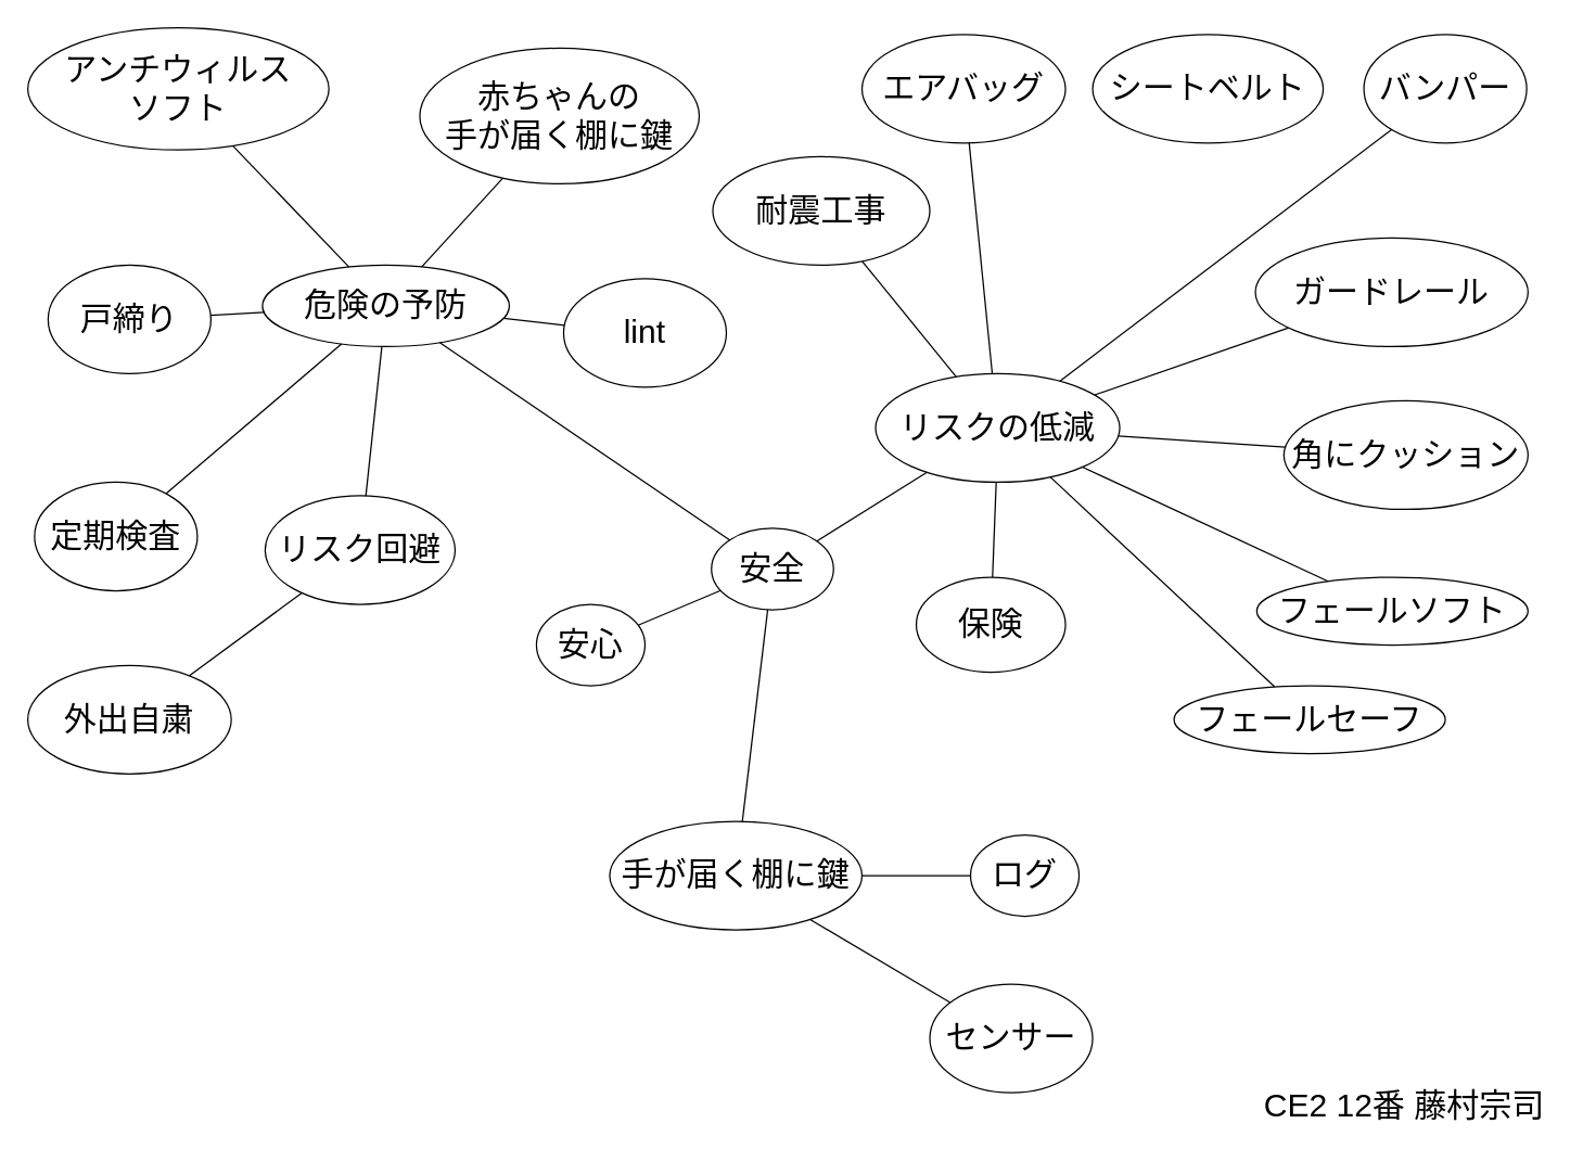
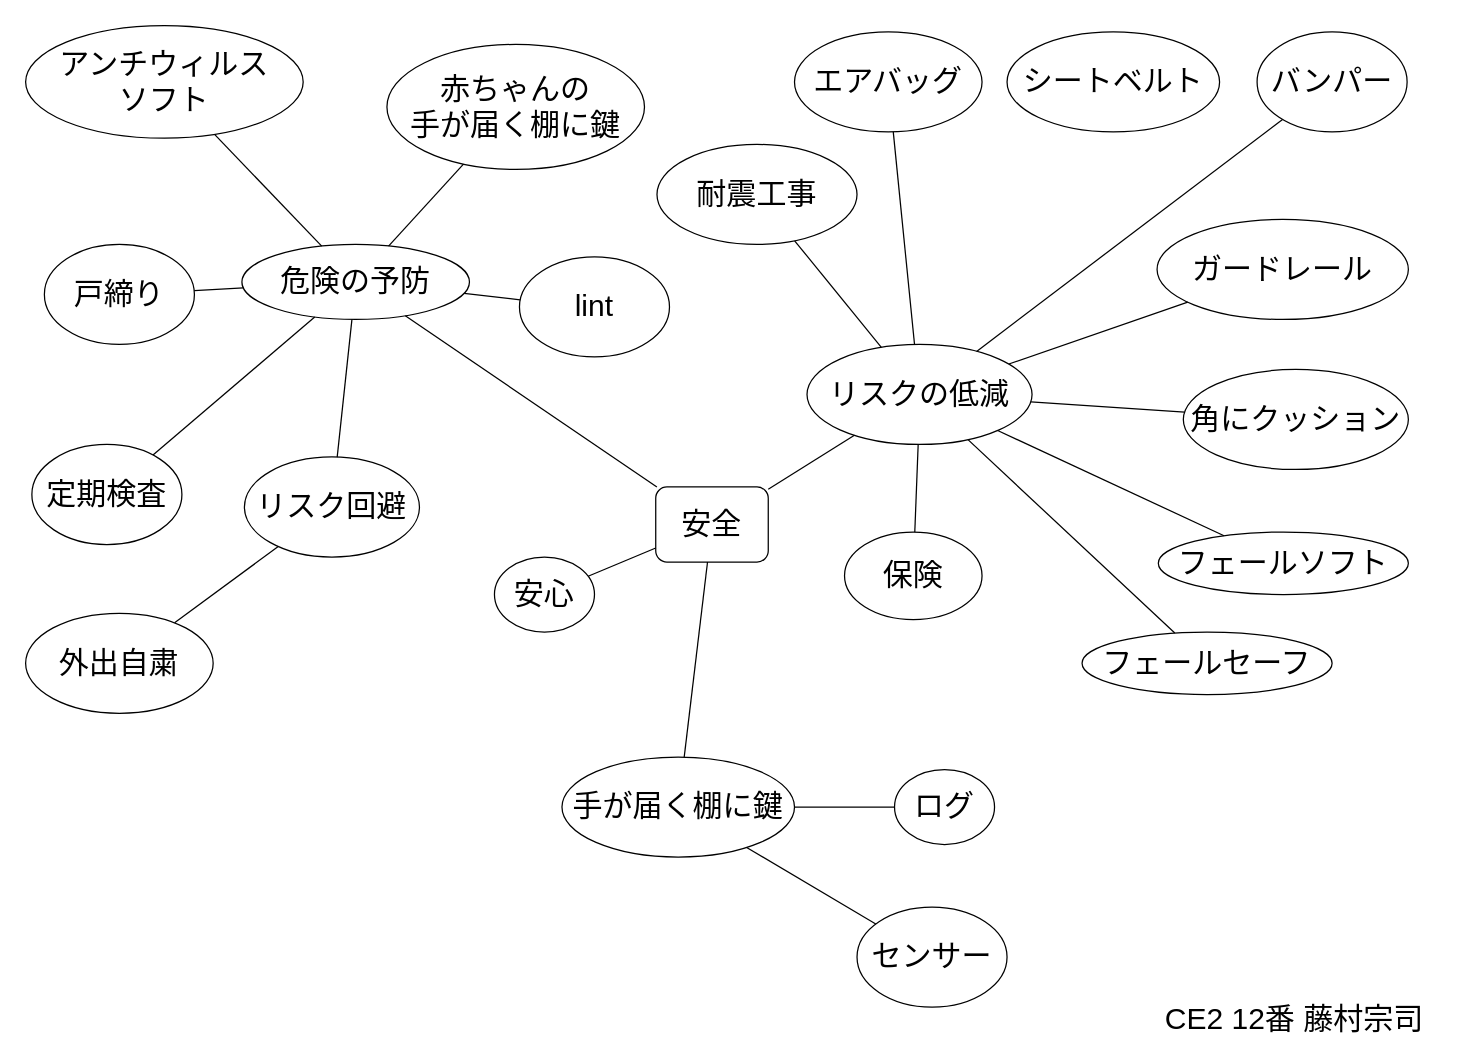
  <mxCell id="0" />
  <mxCell id="1" parent="0" />
- <mxCell id="2" value="安全" style="ellipse;whiteSpace=wrap;html=1;fontSize=24;" vertex="1" parent="1"><mxGeometry x="524" y="389" width="90" height="60" as="geometry" /></mxCell>
+ <mxCell id="2" value="安全" style="whiteSpace=wrap;html=1;fontSize=24;rounded=1;" vertex="1" parent="1"><mxGeometry x="524" y="389" width="90" height="60" as="geometry" /></mxCell>
  <mxCell id="3" value="CE2 12番 藤村宗司" style="text;html=1;strokeColor=none;fillColor=none;align=center;verticalAlign=middle;whiteSpace=wrap;rounded=0;fontSize=24;" vertex="1" parent="1"><mxGeometry x="925" y="805" width="220" height="20" as="geometry" /></mxCell>
  <mxCell id="4" value="リスクの低減" style="ellipse;whiteSpace=wrap;html=1;fontSize=24;" vertex="1" parent="1"><mxGeometry x="645" y="275" width="180" height="80" as="geometry" /></mxCell>
  <mxCell id="5" value="安心" style="ellipse;whiteSpace=wrap;html=1;fontSize=24;" vertex="1" parent="1"><mxGeometry x="395" y="445" width="80" height="60" as="geometry" /></mxCell>
  <mxCell id="6" value="" style="endArrow=none;html=1;fontSize=24;" edge="1" parent="1" source="2" target="4"><mxGeometry width="50" height="50" relative="1" as="geometry"><mxPoint x="325" y="355" as="sourcePoint" /><mxPoint x="375" y="305" as="targetPoint" /></mxGeometry></mxCell>
  <mxCell id="7" value="" style="endArrow=none;html=1;fontSize=24;" edge="1" parent="1" source="2" target="5"><mxGeometry width="50" height="50" relative="1" as="geometry"><mxPoint x="609.14" y="406.723" as="sourcePoint" /><mxPoint x="678.262" y="355.664" as="targetPoint" /></mxGeometry></mxCell>
  <mxCell id="8" value="フェールセーフ" style="ellipse;whiteSpace=wrap;html=1;fontSize=24;" vertex="1" parent="1"><mxGeometry x="865" y="505" width="200" height="50" as="geometry" /></mxCell>
  <mxCell id="9" value="危険の予防" style="ellipse;whiteSpace=wrap;html=1;fontSize=24;" vertex="1" parent="1"><mxGeometry x="193" y="195" width="182" height="60" as="geometry" /></mxCell>
  <mxCell id="10" value="" style="endArrow=none;html=1;fontSize=24;" edge="1" parent="1" source="4" target="8"><mxGeometry width="50" height="50" relative="1" as="geometry"><mxPoint x="725" y="515" as="sourcePoint" /><mxPoint x="775" y="465" as="targetPoint" /></mxGeometry></mxCell>
  <mxCell id="11" value="" style="endArrow=none;html=1;fontSize=24;" edge="1" parent="1" source="2" target="9"><mxGeometry width="50" height="50" relative="1" as="geometry"><mxPoint x="784.423" y="319.681" as="sourcePoint" /><mxPoint x="876.317" y="312.015" as="targetPoint" /></mxGeometry></mxCell>
  <mxCell id="12" value="フェールソフト" style="ellipse;whiteSpace=wrap;html=1;fontSize=24;" vertex="1" parent="1"><mxGeometry x="926" y="425" width="200" height="50" as="geometry" /></mxCell>
  <mxCell id="13" value="" style="endArrow=none;html=1;fontSize=24;" edge="1" parent="1" source="4" target="12"><mxGeometry width="50" height="50" relative="1" as="geometry"><mxPoint x="745" y="105" as="sourcePoint" /><mxPoint x="795" y="55" as="targetPoint" /></mxGeometry></mxCell>
  <mxCell id="14" value="角にクッション" style="ellipse;whiteSpace=wrap;html=1;fontSize=24;" vertex="1" parent="1"><mxGeometry x="946" y="295" width="180" height="80" as="geometry" /></mxCell>
  <mxCell id="15" value="" style="endArrow=none;html=1;fontSize=24;" edge="1" parent="1" source="4" target="14"><mxGeometry width="50" height="50" relative="1" as="geometry"><mxPoint x="785" y="235" as="sourcePoint" /><mxPoint x="835" y="185" as="targetPoint" /></mxGeometry></mxCell>
  <mxCell id="16" value="赤ちゃんの&lt;br&gt;手が届く棚に鍵" style="ellipse;whiteSpace=wrap;html=1;fontSize=24;" vertex="1" parent="1"><mxGeometry x="309" y="35" width="206" height="100" as="geometry" /></mxCell>
  <mxCell id="17" value="" style="endArrow=none;html=1;fontSize=24;" edge="1" parent="1" source="9" target="16"><mxGeometry width="50" height="50" relative="1" as="geometry"><mxPoint x="105" y="475" as="sourcePoint" /><mxPoint x="155" y="425" as="targetPoint" /></mxGeometry></mxCell>
  <mxCell id="18" value="ガードレール" style="ellipse;whiteSpace=wrap;html=1;fontSize=24;" vertex="1" parent="1"><mxGeometry x="925" y="175" width="201" height="80" as="geometry" /></mxCell>
  <mxCell id="19" value="" style="endArrow=none;html=1;fontSize=24;" edge="1" parent="1" source="4" target="18"><mxGeometry width="50" height="50" relative="1" as="geometry"><mxPoint x="485" y="345" as="sourcePoint" /><mxPoint x="535" y="295" as="targetPoint" /></mxGeometry></mxCell>
  <mxCell id="20" value="lint" style="ellipse;whiteSpace=wrap;html=1;fontSize=24;" vertex="1" parent="1"><mxGeometry x="415" y="205" width="120" height="80" as="geometry" /></mxCell>
  <mxCell id="21" value="" style="endArrow=none;html=1;fontSize=24;" edge="1" parent="1" source="20" target="9"><mxGeometry width="50" height="50" relative="1" as="geometry"><mxPoint x="185" y="405" as="sourcePoint" /><mxPoint x="235" y="355" as="targetPoint" /></mxGeometry></mxCell>
  <mxCell id="22" value="耐震工事" style="ellipse;whiteSpace=wrap;html=1;fontSize=24;" vertex="1" parent="1"><mxGeometry x="525" y="115" width="160" height="80" as="geometry" /></mxCell>
  <mxCell id="23" value="" style="endArrow=none;html=1;fontSize=24;" edge="1" parent="1" source="4" target="22"><mxGeometry width="50" height="50" relative="1" as="geometry"><mxPoint x="575" y="295" as="sourcePoint" /><mxPoint x="625" y="245" as="targetPoint" /></mxGeometry></mxCell>
  <mxCell id="24" value="バンパー" style="ellipse;whiteSpace=wrap;html=1;fontSize=24;" vertex="1" parent="1"><mxGeometry x="1005" y="25" width="120" height="80" as="geometry" /></mxCell>
  <mxCell id="25" value="" style="endArrow=none;html=1;fontSize=24;" edge="1" parent="1" source="4" target="24"><mxGeometry width="50" height="50" relative="1" as="geometry"><mxPoint x="835" y="145" as="sourcePoint" /><mxPoint x="885" y="95" as="targetPoint" /></mxGeometry></mxCell>
  <mxCell id="26" value="シートベルト" style="ellipse;whiteSpace=wrap;html=1;fontSize=24;" vertex="1" parent="1"><mxGeometry x="805" y="25" width="170" height="80" as="geometry" /></mxCell>
  <mxCell id="27" value="エアバッグ" style="ellipse;whiteSpace=wrap;html=1;fontSize=24;" vertex="1" parent="1"><mxGeometry x="635" y="25" width="150" height="80" as="geometry" /></mxCell>
  <mxCell id="28" value="" style="endArrow=none;html=1;fontSize=24;" edge="1" parent="1" source="4" target="27"><mxGeometry width="50" height="50" relative="1" as="geometry"><mxPoint x="765" y="215" as="sourcePoint" /><mxPoint x="815" y="165" as="targetPoint" /></mxGeometry></mxCell>
  <mxCell id="29" value="戸締り" style="ellipse;whiteSpace=wrap;html=1;fontSize=24;" vertex="1" parent="1"><mxGeometry x="35" y="195" width="120" height="80" as="geometry" /></mxCell>
  <mxCell id="30" value="" style="endArrow=none;html=1;fontSize=24;" edge="1" parent="1" source="29" target="9"><mxGeometry width="50" height="50" relative="1" as="geometry"><mxPoint x="95" y="475" as="sourcePoint" /><mxPoint x="145" y="425" as="targetPoint" /></mxGeometry></mxCell>
  <mxCell id="31" value="手が届く棚に鍵" style="ellipse;whiteSpace=wrap;html=1;fontSize=24;" vertex="1" parent="1"><mxGeometry x="449" y="605" width="186" height="80" as="geometry" /></mxCell>
  <mxCell id="32" value="" style="endArrow=none;html=1;fontSize=24;" edge="1" parent="1" source="2" target="31"><mxGeometry width="50" height="50" relative="1" as="geometry"><mxPoint x="435" y="415" as="sourcePoint" /><mxPoint x="485" y="365" as="targetPoint" /></mxGeometry></mxCell>
  <mxCell id="33" value="ログ" style="ellipse;whiteSpace=wrap;html=1;fontSize=24;" vertex="1" parent="1"><mxGeometry x="715" y="615" width="80" height="60" as="geometry" /></mxCell>
  <mxCell id="34" value="" style="endArrow=none;html=1;fontSize=24;" edge="1" parent="1" source="33" target="31"><mxGeometry width="50" height="50" relative="1" as="geometry"><mxPoint x="545" y="745" as="sourcePoint" /><mxPoint x="785" y="525" as="targetPoint" /></mxGeometry></mxCell>
  <mxCell id="35" value="定期検査" style="ellipse;whiteSpace=wrap;html=1;fontSize=24;" vertex="1" parent="1"><mxGeometry x="25" y="355" width="120" height="80" as="geometry" /></mxCell>
  <mxCell id="36" value="" style="endArrow=none;html=1;fontSize=24;" edge="1" parent="1" source="35" target="9"><mxGeometry width="50" height="50" relative="1" as="geometry"><mxPoint x="385" y="585" as="sourcePoint" /><mxPoint x="435" y="535" as="targetPoint" /></mxGeometry></mxCell>
  <mxCell id="37" value="センサー" style="ellipse;whiteSpace=wrap;html=1;fontSize=24;" vertex="1" parent="1"><mxGeometry x="685" y="725" width="120" height="80" as="geometry" /></mxCell>
  <mxCell id="38" value="" style="endArrow=none;html=1;fontSize=24;" edge="1" parent="1" source="37" target="31"><mxGeometry width="50" height="50" relative="1" as="geometry"><mxPoint x="605" y="775" as="sourcePoint" /><mxPoint x="655" y="725" as="targetPoint" /></mxGeometry></mxCell>
  <mxCell id="39" value="アンチウィルス&lt;br&gt;ソフト" style="ellipse;whiteSpace=wrap;html=1;fontSize=24;" vertex="1" parent="1"><mxGeometry x="20" y="20" width="222" height="90" as="geometry" /></mxCell>
  <mxCell id="40" value="" style="endArrow=none;html=1;fontSize=24;" edge="1" parent="1" source="9" target="39"><mxGeometry width="50" height="50" relative="1" as="geometry"><mxPoint x="365" y="595" as="sourcePoint" /><mxPoint x="415" y="545" as="targetPoint" /></mxGeometry></mxCell>
  <mxCell id="41" value="保険" style="ellipse;whiteSpace=wrap;html=1;fontSize=24;" vertex="1" parent="1"><mxGeometry x="675" y="425" width="110" height="70" as="geometry" /></mxCell>
  <mxCell id="42" value="" style="endArrow=none;html=1;fontSize=24;" edge="1" parent="1" source="4" target="41"><mxGeometry width="50" height="50" relative="1" as="geometry"><mxPoint x="585" y="635" as="sourcePoint" /><mxPoint x="635" y="585" as="targetPoint" /></mxGeometry></mxCell>
  <mxCell id="43" value="リスク回避" style="ellipse;whiteSpace=wrap;html=1;fontSize=24;" vertex="1" parent="1"><mxGeometry x="195" y="365" width="140" height="80" as="geometry" /></mxCell>
  <mxCell id="44" value="" style="endArrow=none;html=1;fontSize=24;" edge="1" parent="1" source="9" target="43"><mxGeometry width="50" height="50" relative="1" as="geometry"><mxPoint x="605" y="615" as="sourcePoint" /><mxPoint x="655" y="565" as="targetPoint" /></mxGeometry></mxCell>
  <mxCell id="45" value="外出自粛" style="ellipse;whiteSpace=wrap;html=1;fontSize=24;" vertex="1" parent="1"><mxGeometry x="20" y="490" width="150" height="80" as="geometry" /></mxCell>
  <mxCell id="46" value="" style="endArrow=none;html=1;fontSize=24;" edge="1" parent="1" source="45" target="43"><mxGeometry width="50" height="50" relative="1" as="geometry"><mxPoint x="365" y="555" as="sourcePoint" /><mxPoint x="415" y="505" as="targetPoint" /></mxGeometry></mxCell>
